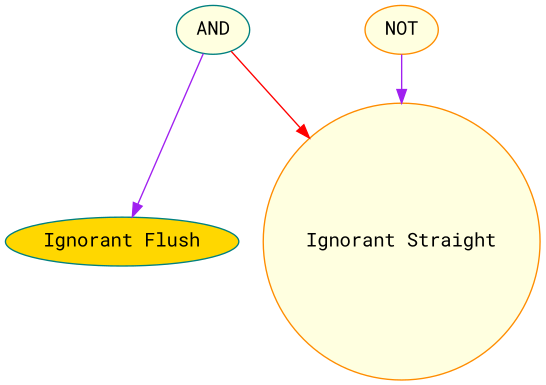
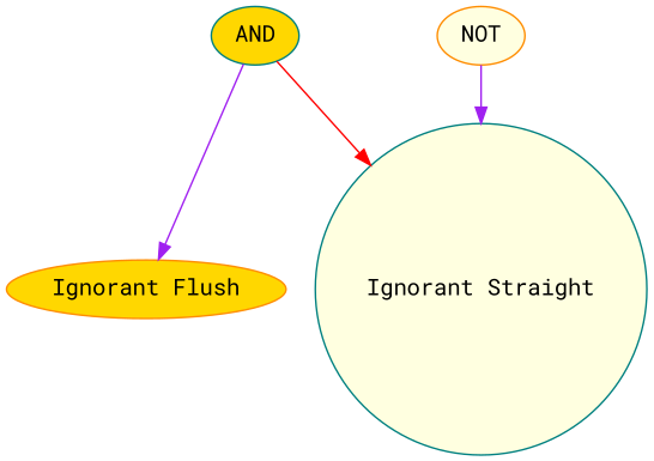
  digraph {
    fontname="Roboto Mono"
    rankdir=TB
    splines=spline
    node [color=teal fillcolor=gold fontname="Roboto Mono" shape=ellipse style=filled]
    edge [color=purple fontname="Roboto Mono"]
-   n1 [fillcolor=lightyellow label=AND]
-   n2 [label="Ignorant Flush"]
-   n3 [color=darkorange fillcolor=lightyellow label="Ignorant Straight" shape=circle]
+   n1 [label=AND]
+   n2 [color=darkorange label="Ignorant Flush"]
+   n3 [fillcolor=lightyellow label="Ignorant Straight" shape=circle]
    n4 [color=darkorange fillcolor=lightyellow label=NOT]
    n1 -> n2
    n1 -> n3 [color=red]
    n4 -> n3
  }
